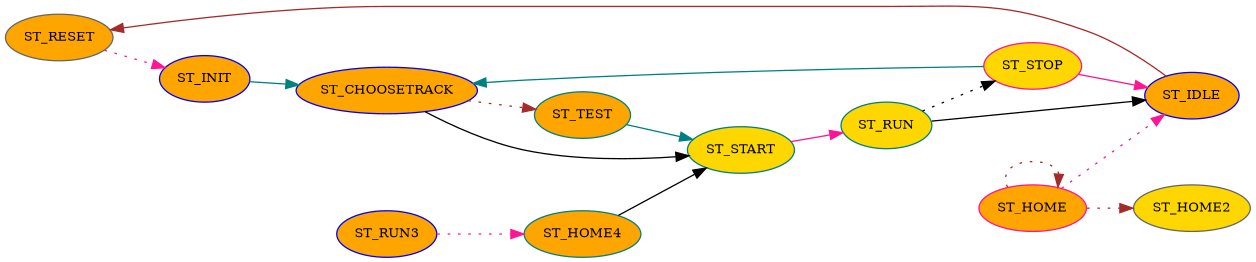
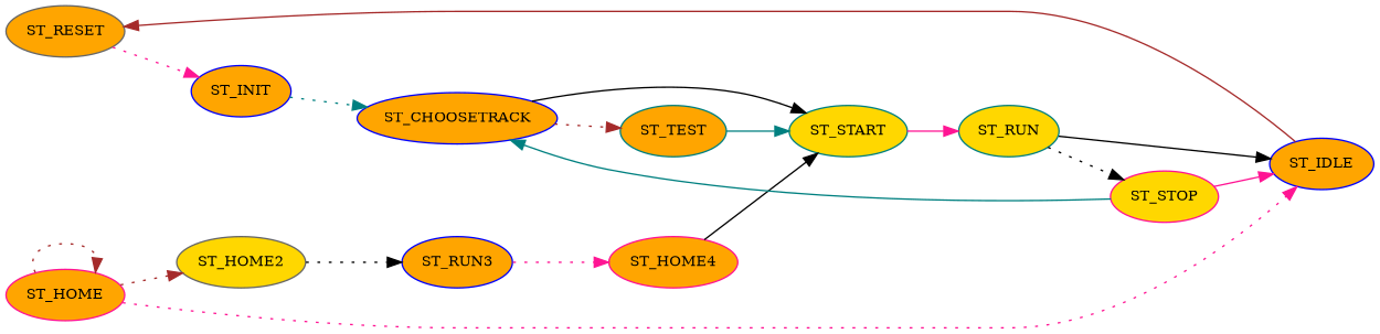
  digraph {
    rankdir=LR
    node [color=blue fillcolor=orange fontsize=10 style=filled]
    edge [color=deeppink style=solid]
    ST_RESET [color=gray40]
    ST_IDLE
    ST_INIT
    ST_HOME [color=deeppink]
    ST_HOME2 [color=gray40 fillcolor=gold]
    ST_CHOOSETRACK
    n7 [label=ST_RUN3]
    ST_START [color=teal fillcolor=gold]
    ST_TEST [color=teal]
-   ST_HOME4 [color=teal]
+   ST_HOME4 [color=deeppink]
    ST_RUN [color=teal fillcolor=gold]
    ST_STOP [color=deeppink fillcolor=gold]
    ST_RESET -> ST_INIT [style=dotted]
    ST_IDLE -> ST_RESET [color=brown]
-   ST_INIT -> ST_CHOOSETRACK [color=teal]
+   ST_INIT -> ST_CHOOSETRACK [color=teal style=dotted]
    ST_HOME -> ST_IDLE [style=dotted]
    ST_HOME -> ST_HOME [color=brown style=dotted]
    ST_HOME -> ST_HOME2 [color=brown style=dotted]
+   ST_HOME2 -> n7 [color=black style=dotted]
    ST_CHOOSETRACK -> ST_START [color=black]
    ST_CHOOSETRACK -> ST_TEST [color=brown style=dotted]
    n7 -> ST_HOME4 [style=dotted]
    ST_START -> ST_RUN
    ST_TEST -> ST_START [color=teal]
    ST_HOME4 -> ST_START [color=black]
    ST_RUN -> ST_IDLE [color=black]
    ST_RUN -> ST_STOP [color=black style=dotted]
    ST_STOP -> ST_IDLE
    ST_STOP -> ST_CHOOSETRACK [color=teal]
  }
